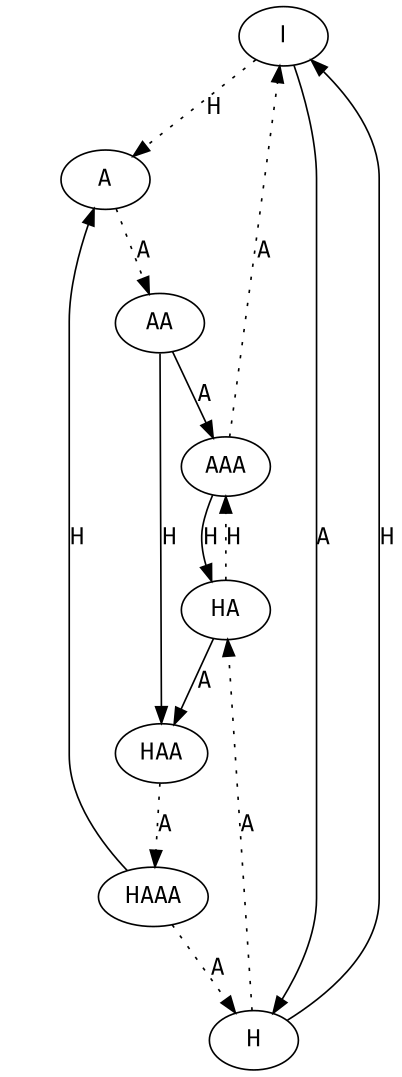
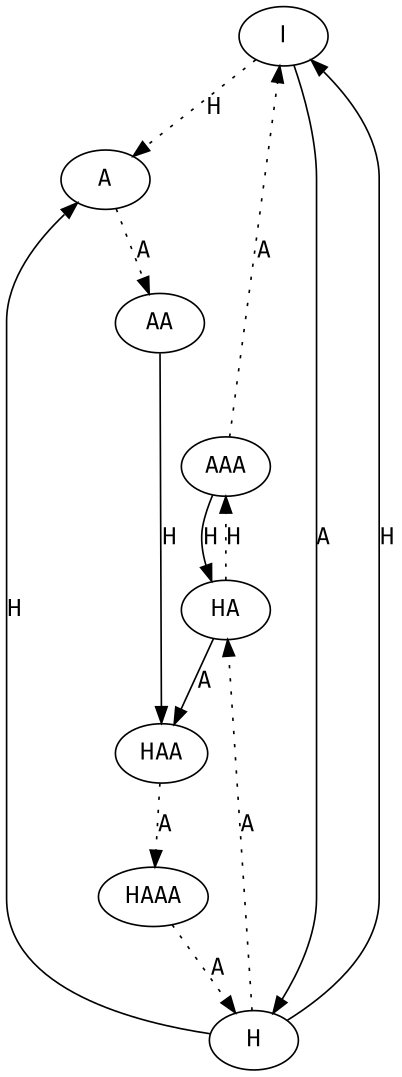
  digraph {
    fontname="Fira Sans"
    node [fontname="Fira Sans"]
    edge [fontname="Fira Sans" style=dotted]
    I
    A
    H
    AA
    HA
    AAA
    HAA
    HAAA
    I -> A [label=H]
    I -> H [label=A style=solid]
    A -> AA [label=A]
    H -> I [label=H style=solid]
    H -> HA [label=A]
-   AA -> AAA [label=A style=solid]
    AA -> HAA [label=H style=solid]
    HA -> AAA [label=H]
    HA -> HAA [label=A style=solid]
    AAA -> I [label=A]
    AAA -> HA [label=H style=solid]
    HAA -> HAAA [label=A]
-   HAAA -> A [label=H style=solid]
+   H -> A [label=H style=solid]
    HAAA -> H [label=A]
  }
